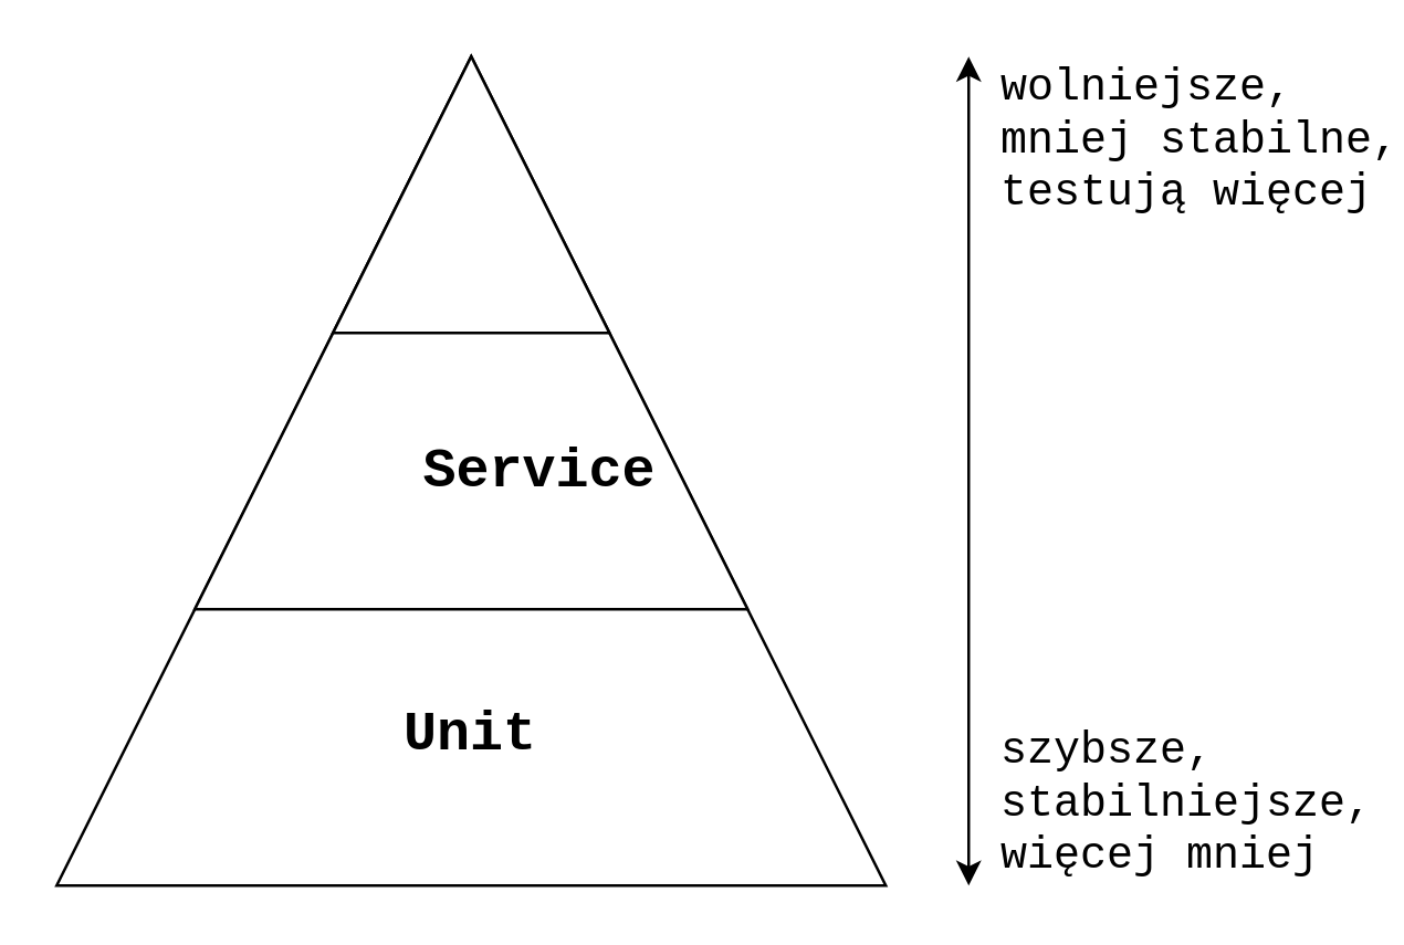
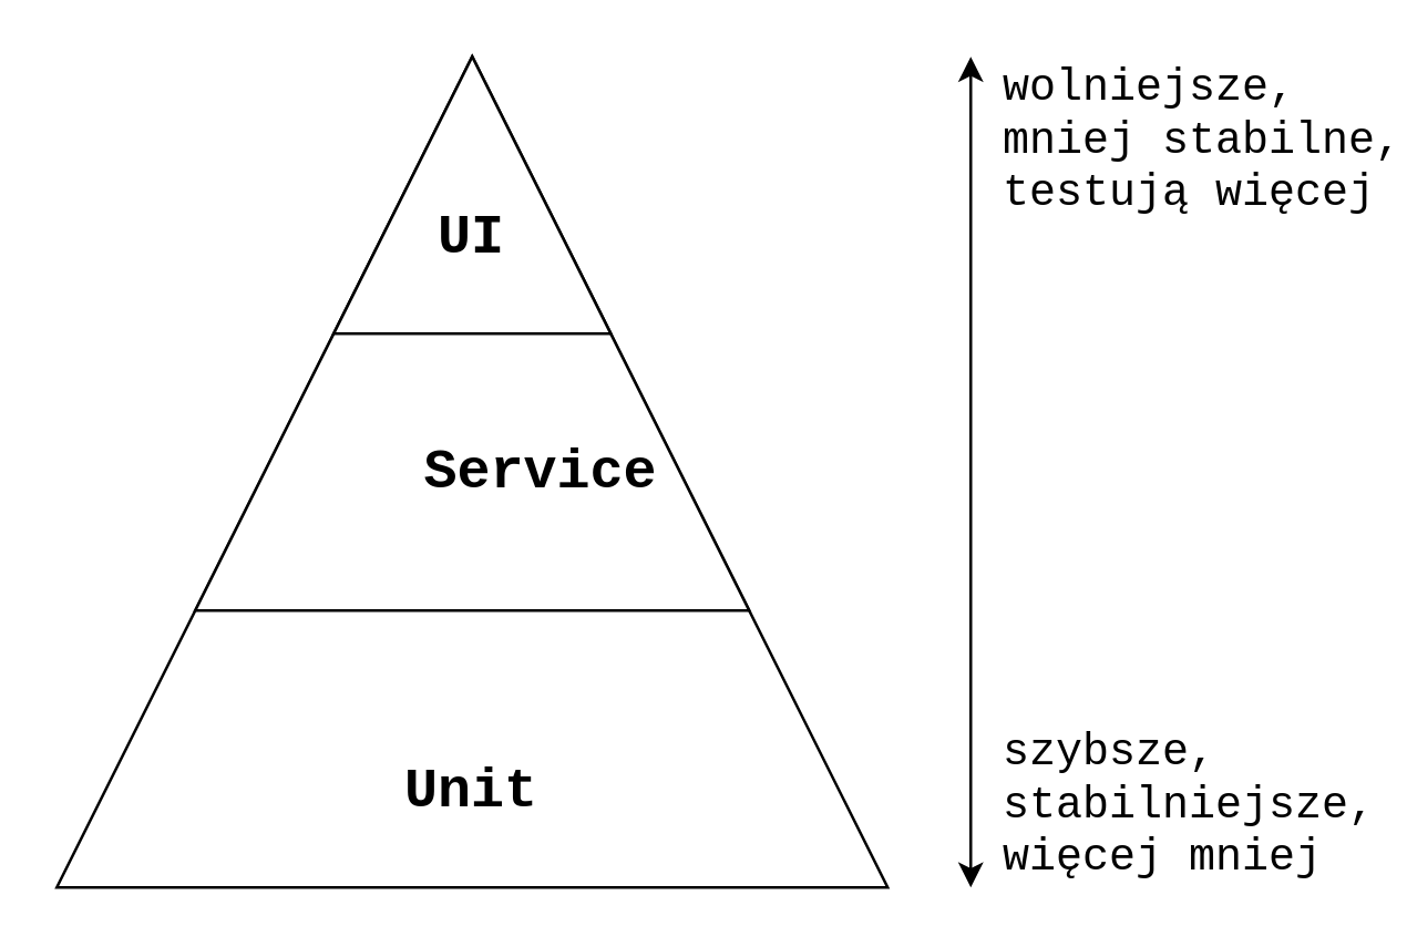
  <mxCell id="0" />
  <mxCell id="1" parent="0" />
  <mxCell id="2" value="" style="triangle;whiteSpace=wrap;html=1;rotation=-90;" vertex="1" parent="1"><mxGeometry x="20" y="20" width="300" height="300" as="geometry" /></mxCell>
  <mxCell id="3" value="" style="triangle;whiteSpace=wrap;html=1;rotation=-90;" vertex="1" parent="1"><mxGeometry x="70" y="20" width="200" height="200" as="geometry" /></mxCell>
  <mxCell id="4" style="rounded=0;orthogonalLoop=1;jettySize=auto;html=1;exitX=1;exitY=0.5;exitDx=0;exitDy=0;entryX=0;entryY=0.5;entryDx=0;entryDy=0;fontFamily=Courier New;fontSize=20;startArrow=classic;startFill=1;" edge="1" parent="1"><mxGeometry relative="1" as="geometry"><mxPoint x="350" y="20" as="sourcePoint" /><mxPoint x="350" y="320" as="targetPoint" /></mxGeometry></mxCell>
  <mxCell id="5" value="&lt;div style=&quot;font-size: 16px&quot;&gt;&lt;font style=&quot;font-size: 16px&quot;&gt;wolniejsze,&lt;/font&gt;&lt;/div&gt;&lt;div style=&quot;font-size: 16px&quot;&gt;&lt;font style=&quot;font-size: 16px&quot;&gt;mniej stabilne,&lt;/font&gt;&lt;/div&gt;&lt;div style=&quot;font-size: 16px&quot;&gt;&lt;font style=&quot;font-size: 16px&quot;&gt;testują więcej&lt;br style=&quot;font-size: 16px&quot;&gt;&lt;/font&gt;&lt;/div&gt;" style="edgeLabel;html=1;align=left;verticalAlign=middle;resizable=0;points=[];fontSize=16;fontFamily=Courier New;" vertex="1" connectable="0" parent="4"><mxGeometry x="-0.887" relative="1" as="geometry"><mxPoint x="10" y="13" as="offset" /></mxGeometry></mxCell>
  <mxCell id="6" value="" style="triangle;whiteSpace=wrap;html=1;rotation=-90;" vertex="1" parent="1"><mxGeometry x="120" y="20" width="100" height="100" as="geometry" /></mxCell>
+ <mxCell id="7" value="UI" style="text;html=1;strokeColor=none;fillColor=none;align=center;verticalAlign=middle;whiteSpace=wrap;rounded=0;fontFamily=Courier New;fontSize=20;fontStyle=1" vertex="1" parent="1"><mxGeometry x="140" y="70" width="60" height="30" as="geometry" /></mxCell>
  <mxCell id="8" value="Service" style="text;html=1;strokeColor=none;fillColor=none;align=center;verticalAlign=middle;whiteSpace=wrap;rounded=0;fontFamily=Courier New;fontSize=20;fontStyle=1" vertex="1" parent="1"><mxGeometry x="165" y="155" width="60" height="30" as="geometry" /></mxCell>
- <mxCell id="9" value="Unit" style="text;html=1;strokeColor=none;fillColor=none;align=center;verticalAlign=middle;whiteSpace=wrap;rounded=0;fontFamily=Courier New;fontSize=20;fontStyle=1" vertex="1" parent="1"><mxGeometry x="140" y="250" width="60" height="30" as="geometry" /></mxCell>
+ <mxCell id="9" value="Unit" style="text;html=1;strokeColor=none;fillColor=none;align=center;verticalAlign=middle;whiteSpace=wrap;rounded=0;fontFamily=Courier New;fontSize=20;fontStyle=1" vertex="1" parent="1"><mxGeometry x="140" y="270" width="60" height="30" as="geometry" /></mxCell>
  <mxCell id="10" value="&lt;div style=&quot;font-size: 16px&quot;&gt;&lt;font style=&quot;font-size: 16px&quot;&gt;szybsze,&lt;/font&gt;&lt;/div&gt;&lt;div style=&quot;font-size: 16px&quot;&gt;&lt;font style=&quot;font-size: 16px&quot;&gt;stabilniejsze,&lt;/font&gt;&lt;/div&gt;&lt;div style=&quot;font-size: 16px&quot;&gt;&lt;font style=&quot;font-size: 16px&quot;&gt;więcej mniej&lt;br style=&quot;font-size: 16px&quot;&gt;&lt;/font&gt;&lt;/div&gt;" style="edgeLabel;html=1;align=left;verticalAlign=middle;resizable=0;points=[];fontSize=16;fontFamily=Courier New;" vertex="1" connectable="0" parent="1"><mxGeometry x="360" y="290" as="geometry" /></mxCell>
